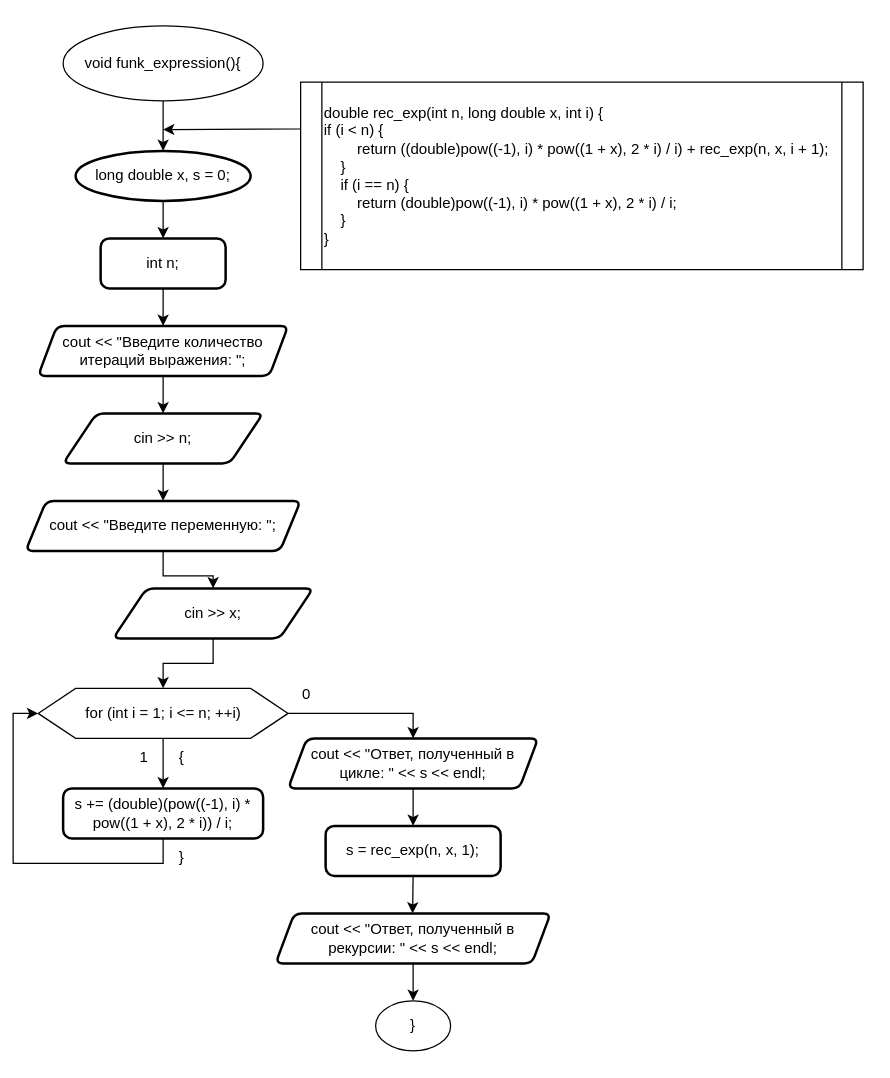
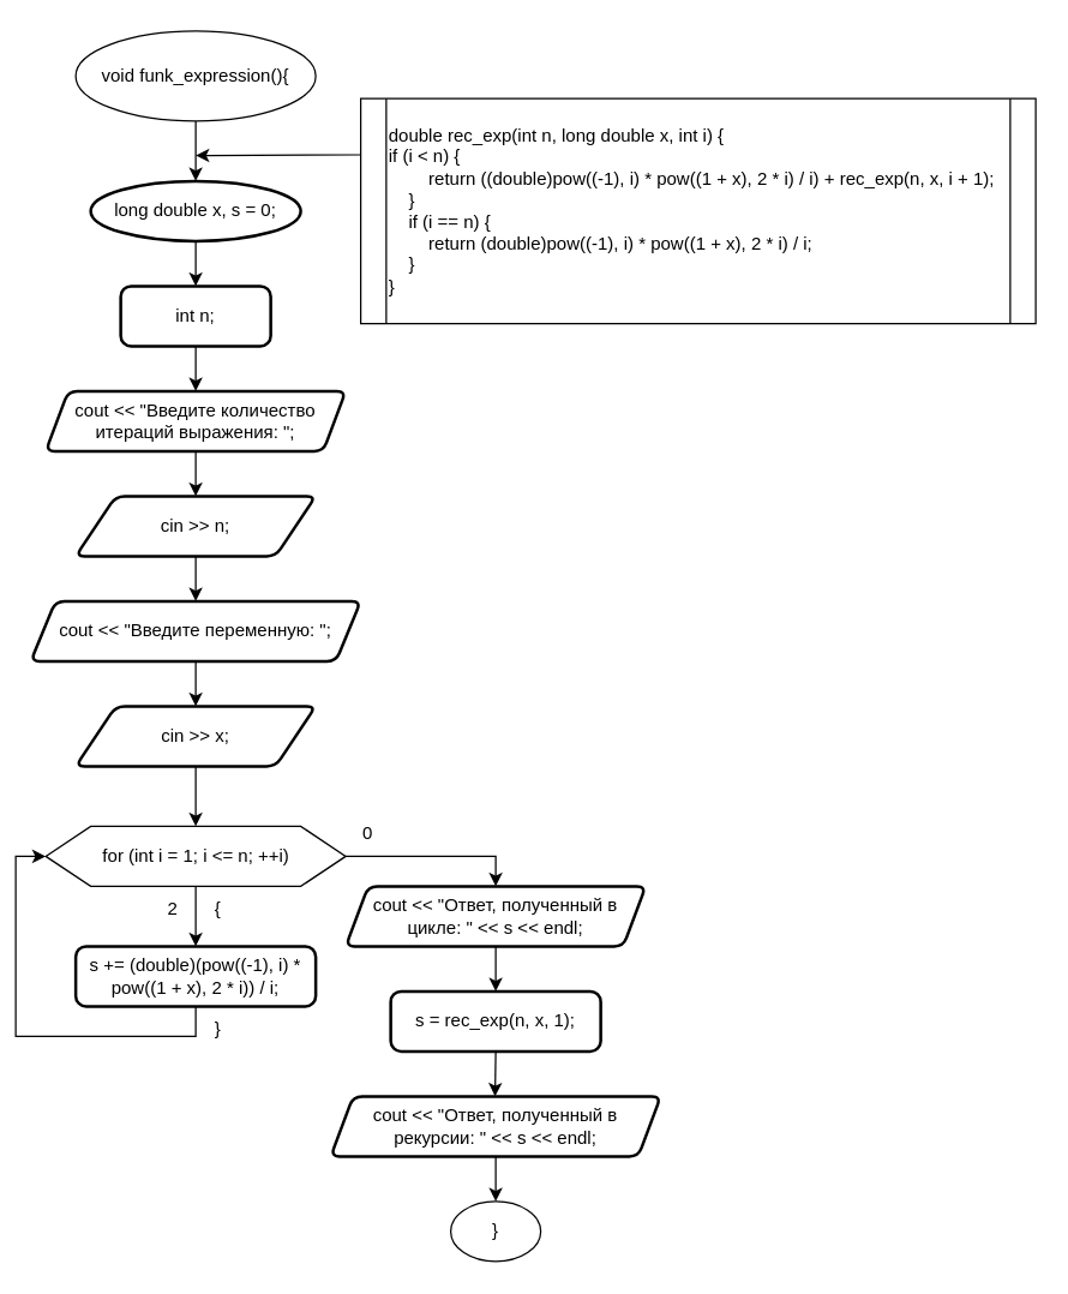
  <mxCell id="0" />
  <mxCell id="1" parent="0" />
  <mxCell id="2" value="void funk_expression(){" style="ellipse;whiteSpace=wrap;html=1;" vertex="1" parent="1"><mxGeometry x="50" y="20" width="160" height="60" as="geometry" /></mxCell>
  <mxCell id="3" value="" style="endArrow=classic;html=1;rounded=0;labelBackgroundColor=default;strokeColor=default;align=center;verticalAlign=middle;fontFamily=Helvetica;fontSize=11;fontColor=default;shape=connector;edgeStyle=orthogonalEdgeStyle;exitX=0.5;exitY=1;exitDx=0;exitDy=0;entryX=0.5;entryY=0;entryDx=0;entryDy=0;" edge="1" source="2" parent="1" target="5"><mxGeometry width="50" height="50" relative="1" as="geometry"><mxPoint x="180.29" y="170" as="sourcePoint" /><mxPoint x="130" y="120" as="targetPoint" /></mxGeometry></mxCell>
  <mxCell id="4" style="edgeStyle=orthogonalEdgeStyle;rounded=0;orthogonalLoop=1;jettySize=auto;html=1;exitX=0.5;exitY=1;exitDx=0;exitDy=0;" edge="1" parent="1" source="5" target="7"><mxGeometry relative="1" as="geometry"><mxPoint x="130" y="200" as="targetPoint" /></mxGeometry></mxCell>
  <mxCell id="5" value="long double x, s = 0;" style="ellipse;whiteSpace=wrap;html=1;absoluteArcSize=1;arcSize=14;strokeWidth=2;" vertex="1" parent="1"><mxGeometry x="60" y="120" width="140" height="40" as="geometry" /></mxCell>
  <mxCell id="6" style="edgeStyle=orthogonalEdgeStyle;rounded=0;orthogonalLoop=1;jettySize=auto;html=1;exitX=0.5;exitY=1;exitDx=0;exitDy=0;" edge="1" parent="1" source="7" target="9"><mxGeometry relative="1" as="geometry"><mxPoint x="130" y="280" as="targetPoint" /></mxGeometry></mxCell>
  <mxCell id="7" value="int n;" style="rounded=1;whiteSpace=wrap;html=1;absoluteArcSize=1;arcSize=14;strokeWidth=2;" vertex="1" parent="1"><mxGeometry x="80" y="190" width="100" height="40" as="geometry" /></mxCell>
  <mxCell id="8" style="edgeStyle=orthogonalEdgeStyle;rounded=0;orthogonalLoop=1;jettySize=auto;html=1;exitX=0.5;exitY=1;exitDx=0;exitDy=0;" edge="1" parent="1" source="9" target="10"><mxGeometry relative="1" as="geometry"><mxPoint x="130" y="360" as="targetPoint" /></mxGeometry></mxCell>
  <mxCell id="9" value="cout &amp;lt;&amp;lt; &quot;Введите количество итераций выражения: &quot;;" style="shape=parallelogram;html=1;strokeWidth=2;perimeter=parallelogramPerimeter;whiteSpace=wrap;rounded=1;arcSize=12;size=0.075;" vertex="1" parent="1"><mxGeometry x="30" y="260" width="200" height="40" as="geometry" /></mxCell>
  <mxCell id="10" value="cin &amp;gt;&amp;gt; n;" style="shape=parallelogram;html=1;strokeWidth=2;perimeter=parallelogramPerimeter;whiteSpace=wrap;rounded=1;arcSize=12;size=0.167;" vertex="1" parent="1"><mxGeometry x="50" y="330" width="160" height="40" as="geometry" /></mxCell>
  <mxCell id="11" style="edgeStyle=orthogonalEdgeStyle;rounded=0;orthogonalLoop=1;jettySize=auto;html=1;exitX=0.5;exitY=1;exitDx=0;exitDy=0;" edge="1" parent="1" target="13" source="10"><mxGeometry relative="1" as="geometry"><mxPoint x="130" y="450" as="targetPoint" /><mxPoint x="130" y="410" as="sourcePoint" /></mxGeometry></mxCell>
  <mxCell id="12" style="edgeStyle=orthogonalEdgeStyle;rounded=0;orthogonalLoop=1;jettySize=auto;html=1;exitX=0.5;exitY=1;exitDx=0;exitDy=0;" edge="1" parent="1" source="13" target="15"><mxGeometry relative="1" as="geometry"><mxPoint x="130" y="520" as="targetPoint" /></mxGeometry></mxCell>
  <mxCell id="13" value="cout &amp;lt;&amp;lt; &quot;Введите переменную: &quot;;" style="shape=parallelogram;html=1;strokeWidth=2;perimeter=parallelogramPerimeter;whiteSpace=wrap;rounded=1;arcSize=12;size=0.075;" vertex="1" parent="1"><mxGeometry x="20" y="400" width="220" height="40" as="geometry" /></mxCell>
  <mxCell id="14" style="edgeStyle=orthogonalEdgeStyle;rounded=0;orthogonalLoop=1;jettySize=auto;html=1;exitX=0.5;exitY=1;exitDx=0;exitDy=0;entryX=0.5;entryY=0;entryDx=0;entryDy=0;" edge="1" parent="1" source="15" target="18"><mxGeometry relative="1" as="geometry"><mxPoint x="130" y="610" as="targetPoint" /></mxGeometry></mxCell>
- <mxCell id="15" value="cin &amp;gt;&amp;gt; x;" style="shape=parallelogram;html=1;strokeWidth=2;perimeter=parallelogramPerimeter;whiteSpace=wrap;rounded=1;arcSize=12;size=0.167;" vertex="1" parent="1"><mxGeometry x="90" y="470" width="160" height="40" as="geometry" /></mxCell>
+ <mxCell id="15" value="cin &amp;gt;&amp;gt; x;" style="shape=parallelogram;html=1;strokeWidth=2;perimeter=parallelogramPerimeter;whiteSpace=wrap;rounded=1;arcSize=12;size=0.167;" vertex="1" parent="1"><mxGeometry x="50" y="470" width="160" height="40" as="geometry" /></mxCell>
  <mxCell id="16" style="edgeStyle=orthogonalEdgeStyle;rounded=0;orthogonalLoop=1;jettySize=auto;html=1;exitX=0.5;exitY=1;exitDx=0;exitDy=0;entryX=0.5;entryY=0;entryDx=0;entryDy=0;" edge="1" source="18" parent="1" target="23"><mxGeometry relative="1" as="geometry"><mxPoint x="130" y="630" as="targetPoint" /></mxGeometry></mxCell>
  <mxCell id="17" style="edgeStyle=orthogonalEdgeStyle;rounded=0;orthogonalLoop=1;jettySize=auto;html=1;exitX=1;exitY=0.5;exitDx=0;exitDy=0;entryX=0.5;entryY=0;entryDx=0;entryDy=0;" edge="1" source="18" parent="1" target="26"><mxGeometry relative="1" as="geometry"><mxPoint x="340" y="590" as="targetPoint" /><Array as="points"><mxPoint x="330" y="570" /></Array></mxGeometry></mxCell>
  <mxCell id="18" value="for (int i = 1; i &amp;lt;= n; ++i)" style="verticalLabelPosition=middle;verticalAlign=middle;html=1;shape=hexagon;perimeter=hexagonPerimeter2;arcSize=6;size=0.15;labelPosition=center;align=center;" vertex="1" parent="1"><mxGeometry x="30" y="550" width="200" height="40" as="geometry" /></mxCell>
- <mxCell id="19" value="1" style="text;html=1;strokeColor=none;fillColor=none;align=center;verticalAlign=middle;whiteSpace=wrap;rounded=0;" vertex="1" parent="1"><mxGeometry x="100" y="590" width="30" height="30" as="geometry" /></mxCell>
+ <mxCell id="19" value="2" style="text;html=1;strokeColor=none;fillColor=none;align=center;verticalAlign=middle;whiteSpace=wrap;rounded=0;" vertex="1" parent="1"><mxGeometry x="100" y="590" width="30" height="30" as="geometry" /></mxCell>
  <mxCell id="20" value="{" style="text;html=1;strokeColor=none;fillColor=none;align=center;verticalAlign=middle;whiteSpace=wrap;rounded=0;" vertex="1" parent="1"><mxGeometry x="130" y="590" width="30" height="30" as="geometry" /></mxCell>
  <mxCell id="21" value="0" style="text;html=1;strokeColor=none;fillColor=none;align=center;verticalAlign=middle;whiteSpace=wrap;rounded=0;" vertex="1" parent="1"><mxGeometry x="230" y="540" width="30" height="30" as="geometry" /></mxCell>
  <mxCell id="22" style="edgeStyle=orthogonalEdgeStyle;rounded=0;orthogonalLoop=1;jettySize=auto;html=1;exitX=0.5;exitY=1;exitDx=0;exitDy=0;entryX=0;entryY=0.5;entryDx=0;entryDy=0;" edge="1" parent="1" source="23" target="18"><mxGeometry relative="1" as="geometry" /></mxCell>
  <mxCell id="23" value="s += (double)(pow((-1), i) * pow((1 + x), 2 * i)) / i;" style="rounded=1;whiteSpace=wrap;html=1;absoluteArcSize=1;arcSize=14;strokeWidth=2;" vertex="1" parent="1"><mxGeometry x="50" y="630" width="160" height="40" as="geometry" /></mxCell>
  <mxCell id="24" value="}" style="text;html=1;strokeColor=none;fillColor=none;align=center;verticalAlign=middle;whiteSpace=wrap;rounded=0;" vertex="1" parent="1"><mxGeometry x="130" y="670" width="30" height="30" as="geometry" /></mxCell>
  <mxCell id="25" style="edgeStyle=orthogonalEdgeStyle;rounded=0;orthogonalLoop=1;jettySize=auto;html=1;exitX=0.5;exitY=1;exitDx=0;exitDy=0;entryX=0.5;entryY=0;entryDx=0;entryDy=0;" edge="1" parent="1" source="26" target="30"><mxGeometry relative="1" as="geometry" /></mxCell>
  <mxCell id="26" value="cout &amp;lt;&amp;lt; &quot;Ответ, полученный в цикле: &quot; &amp;lt;&amp;lt; s &amp;lt;&amp;lt; endl;" style="shape=parallelogram;html=1;strokeWidth=2;perimeter=parallelogramPerimeter;whiteSpace=wrap;rounded=1;arcSize=12;size=0.075;" vertex="1" parent="1"><mxGeometry x="230" y="590" width="200" height="40" as="geometry" /></mxCell>
  <mxCell id="27" value="&lt;div&gt;double rec_exp(int n, long double x, int i) {&lt;/div&gt;&lt;div&gt;if (i &amp;lt; n) {&amp;nbsp;&lt;span style=&quot;&quot;&gt;&lt;/span&gt;&lt;/div&gt;&lt;div&gt;&lt;span style=&quot;&quot;&gt;&lt;span style=&quot;&quot;&gt;&lt;span style=&quot;white-space: pre;&quot;&gt;&amp;nbsp;&amp;nbsp;&amp;nbsp;&amp;nbsp;&lt;/span&gt;&lt;span style=&quot;white-space: pre;&quot;&gt;&amp;nbsp;&amp;nbsp;&amp;nbsp;&amp;nbsp;&lt;/span&gt;&lt;/span&gt;return ((double)pow((-1), i) * pow((1 + x), 2 * i) / i) + rec_exp(n, x, i + 1);&lt;/span&gt;&lt;/div&gt;&lt;div&gt;&lt;span style=&quot;&quot;&gt;&lt;span style=&quot;&quot;&gt;&lt;span style=&quot;white-space: pre;&quot;&gt;&amp;nbsp;&amp;nbsp;&amp;nbsp;&amp;nbsp;&lt;/span&gt;&lt;/span&gt;}&lt;/span&gt;&lt;/div&gt;&lt;div&gt;&lt;span style=&quot;&quot;&gt;&lt;span style=&quot;&quot;&gt;&lt;span style=&quot;white-space: pre;&quot;&gt;&amp;nbsp;&amp;nbsp;&amp;nbsp;&amp;nbsp;&lt;/span&gt;&lt;/span&gt;if (i == n) {&lt;/span&gt;&lt;/div&gt;&lt;div&gt;&lt;span style=&quot;&quot;&gt;&lt;span style=&quot;&quot;&gt;&lt;span style=&quot;white-space: pre;&quot;&gt;&amp;nbsp;&amp;nbsp;&amp;nbsp;&amp;nbsp;&lt;/span&gt;&lt;span style=&quot;white-space: pre;&quot;&gt;&amp;nbsp;&amp;nbsp;&amp;nbsp;&amp;nbsp;&lt;/span&gt;&lt;/span&gt;return (double)pow((-1), i) * pow((1 + x), 2 * i) / i;&lt;/span&gt;&lt;/div&gt;&lt;div&gt;&lt;span style=&quot;&quot;&gt;&lt;span style=&quot;&quot;&gt;&lt;span style=&quot;white-space: pre;&quot;&gt;&amp;nbsp;&amp;nbsp;&amp;nbsp;&amp;nbsp;&lt;/span&gt;&lt;/span&gt;}&lt;/span&gt;&lt;/div&gt;&lt;div&gt;}&lt;/div&gt;" style="shape=process;whiteSpace=wrap;html=1;backgroundOutline=1;size=0.037;align=left;" vertex="1" parent="1"><mxGeometry x="240" y="65" width="450" height="150" as="geometry" /></mxCell>
  <mxCell id="28" value="" style="endArrow=classic;html=1;rounded=0;exitX=0;exitY=0.25;exitDx=0;exitDy=0;" edge="1" parent="1" source="27"><mxGeometry width="50" height="50" relative="1" as="geometry"><mxPoint x="310" y="110" as="sourcePoint" /><mxPoint x="130" y="103" as="targetPoint" /></mxGeometry></mxCell>
  <mxCell id="29" style="edgeStyle=orthogonalEdgeStyle;rounded=0;orthogonalLoop=1;jettySize=auto;html=1;exitX=0.5;exitY=1;exitDx=0;exitDy=0;" edge="1" parent="1" source="30"><mxGeometry relative="1" as="geometry"><mxPoint x="329.565" y="730" as="targetPoint" /></mxGeometry></mxCell>
  <mxCell id="30" value="s = rec_exp(n, x, 1);" style="rounded=1;whiteSpace=wrap;html=1;absoluteArcSize=1;arcSize=14;strokeWidth=2;" vertex="1" parent="1"><mxGeometry x="260" y="660" width="140" height="40" as="geometry" /></mxCell>
  <mxCell id="31" style="edgeStyle=orthogonalEdgeStyle;rounded=0;orthogonalLoop=1;jettySize=auto;html=1;exitX=0.5;exitY=1;exitDx=0;exitDy=0;" edge="1" parent="1" source="32" target="33"><mxGeometry relative="1" as="geometry"><mxPoint x="329.565" y="800" as="targetPoint" /></mxGeometry></mxCell>
  <mxCell id="32" value="cout &amp;lt;&amp;lt; &quot;Ответ, полученный в рекурсии: &quot; &amp;lt;&amp;lt; s &amp;lt;&amp;lt; endl;" style="shape=parallelogram;html=1;strokeWidth=2;perimeter=parallelogramPerimeter;whiteSpace=wrap;rounded=1;arcSize=12;size=0.068;" vertex="1" parent="1"><mxGeometry x="220" y="730" width="220" height="40" as="geometry" /></mxCell>
  <mxCell id="33" value="}" style="ellipse;whiteSpace=wrap;html=1;" vertex="1" parent="1"><mxGeometry x="299.99" y="800" width="60.01" height="40" as="geometry" /></mxCell>
